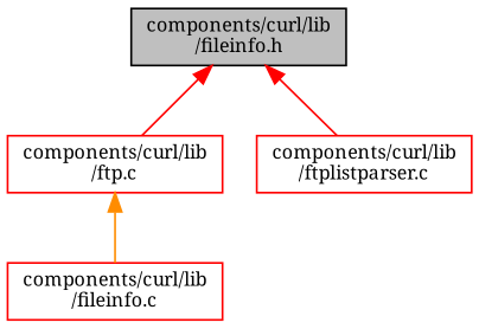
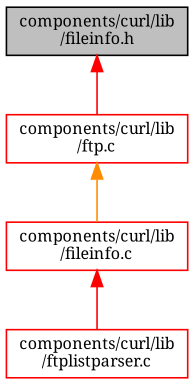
  digraph {
    fontname="Noto Serif"
    node [color=red fillcolor=white fontname="Noto Serif" fontsize=10 shape=record style=filled]
    edge [color=red dir=back fontname="Noto Serif" fontsize=10 labelfontname=Helvetica labelfontsize=10 style=solid]
    n1 [color=black fillcolor=grey75 fontcolor=black height=0.2 label="components/curl/lib\l/fileinfo.h" width=0.4]
    n2 [height=0.2 label="components/curl/lib\l/ftp.c" width=0.4]
    n3 [height=0.2 label="components/curl/lib\l/ftplistparser.c" width=0.4]
    n4 [height=0.2 label="components/curl/lib\l/fileinfo.c" width=0.4]
    n1 -> n2
-   n1 -> n3
+   n4 -> n3
    n2 -> n4 [color=darkorange]
  }
